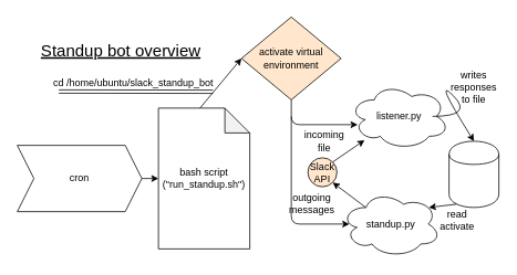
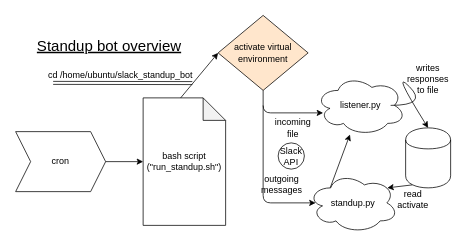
  <mxCell id="0" />
  <mxCell id="1" parent="0" />
  <mxCell id="2" value="activate virtual environment" style="rhombus;whiteSpace=wrap;html=1;fillColor=#ffe6cc;" vertex="1" parent="1"><mxGeometry x="290" width="120" height="100" as="geometry" y="20" /></mxCell>
- <mxCell id="3" value="cron" style="shape=step;perimeter=stepPerimeter;whiteSpace=wrap;html=1;fixedSize=1;" vertex="1" parent="1"><mxGeometry x="20" y="175" width="150" height="80" as="geometry" /></mxCell>
+ <mxCell id="3" value="cron" style="shape=step;perimeter=stepPerimeter;whiteSpace=wrap;html=1;fixedSize=1;" vertex="1" parent="1"><mxGeometry x="20" y="175" width="120" height="80" as="geometry" /></mxCell>
  <mxCell id="4" value="bash script&lt;br&gt;(&quot;run_standup.sh&quot;)" style="shape=note;whiteSpace=wrap;html=1;backgroundOutline=1;darkOpacity=0.05;" vertex="1" parent="1"><mxGeometry x="190" y="130" width="110" height="170" as="geometry" /></mxCell>
  <mxCell id="5" value="" style="endArrow=classic;html=1;entryX=0;entryY=0.5;entryDx=0;entryDy=0;entryPerimeter=0;exitX=1;exitY=0.5;exitDx=0;exitDy=0;" edge="1" parent="1" source="3" target="4"><mxGeometry width="50" height="50" relative="1" as="geometry"><mxPoint x="130" y="225" as="sourcePoint" /><mxPoint x="180" y="175" as="targetPoint" /></mxGeometry></mxCell>
  <mxCell id="6" value="" style="endArrow=classic;html=1;exitX=0.455;exitY=0;exitDx=0;exitDy=0;exitPerimeter=0;" edge="1" parent="1" source="4"><mxGeometry width="50" height="50" relative="1" as="geometry"><mxPoint x="60" y="70" as="sourcePoint" /><mxPoint x="290" y="70" as="targetPoint" /><Array as="points" /></mxGeometry></mxCell>
  <mxCell id="7" value="cd /home/ubuntu/slack_standup_bot" style="text;html=1;strokeColor=none;fillColor=none;align=center;verticalAlign=middle;whiteSpace=wrap;rounded=0;" vertex="1" parent="1"><mxGeometry x="60" y="90" width="200" height="20" as="geometry" /></mxCell>
  <mxCell id="8" value="" style="endArrow=classic;html=1;exitX=0.5;exitY=1;exitDx=0;exitDy=0;" edge="1" parent="1" source="2"><mxGeometry width="50" height="50" relative="1" as="geometry"><mxPoint x="380" y="90" as="sourcePoint" /><mxPoint x="430" y="150" as="targetPoint" /><Array as="points"><mxPoint x="350" y="150" /></Array></mxGeometry></mxCell>
  <mxCell id="9" value="listener.py" style="ellipse;shape=cloud;whiteSpace=wrap;html=1;" vertex="1" parent="1"><mxGeometry x="420" y="100" width="120" height="80" as="geometry" /></mxCell>
  <mxCell id="10" value="" style="shape=cylinder;whiteSpace=wrap;html=1;boundedLbl=1;backgroundOutline=1;" vertex="1" parent="1"><mxGeometry x="540" y="170" width="60" height="80" as="geometry" /></mxCell>
  <mxCell id="11" value="" style="curved=1;endArrow=classic;html=1;entryX=0.5;entryY=0;entryDx=0;entryDy=0;" edge="1" parent="1" target="10"><mxGeometry width="50" height="50" relative="1" as="geometry"><mxPoint x="520" y="140" as="sourcePoint" /><mxPoint x="570" y="90" as="targetPoint" /><Array as="points"><mxPoint x="570" y="140" /><mxPoint x="520" y="90" /></Array></mxGeometry></mxCell>
  <mxCell id="12" value="writes responses to file" style="text;html=1;strokeColor=none;fillColor=none;align=center;verticalAlign=middle;whiteSpace=wrap;rounded=0;" vertex="1" parent="1"><mxGeometry x="550" y="95" width="40" height="20" as="geometry" /></mxCell>
  <mxCell id="13" value="" style="endArrow=classic;html=1;" edge="1" parent="1"><mxGeometry width="50" height="50" relative="1" as="geometry"><mxPoint x="350" y="140" as="sourcePoint" /><mxPoint x="420" y="270" as="targetPoint" /><Array as="points"><mxPoint x="350" y="270" /></Array></mxGeometry></mxCell>
  <mxCell id="14" value="standup.py" style="ellipse;shape=cloud;whiteSpace=wrap;html=1;" vertex="1" parent="1"><mxGeometry x="410" y="230" width="120" height="80" as="geometry" /></mxCell>
- <mxCell id="15" value="Slack API" style="ellipse;whiteSpace=wrap;html=1;aspect=fixed;fillColor=#ffe6cc;" vertex="1" parent="1"><mxGeometry x="370" y="190" width="35" height="35" as="geometry" /></mxCell>
+ <mxCell id="15" value="Slack API" style="ellipse;whiteSpace=wrap;html=1;aspect=fixed;" vertex="1" parent="1"><mxGeometry x="370" y="190" width="35" height="35" as="geometry" /></mxCell>
  <mxCell id="16" value="" style="shape=link;html=1;entryX=0.978;entryY=1.014;entryDx=0;entryDy=0;entryPerimeter=0;" edge="1" parent="1" target="7"><mxGeometry width="100" relative="1" as="geometry"><mxPoint x="70" y="110" as="sourcePoint" /><mxPoint x="170" y="110" as="targetPoint" /></mxGeometry></mxCell>
- <mxCell id="17" value="" style="endArrow=classic;html=1;exitX=1;exitY=0;exitDx=0;exitDy=0;" edge="1" parent="1" source="15" target="9"><mxGeometry width="50" height="50" relative="1" as="geometry"><mxPoint x="420" y="225" as="sourcePoint" /><mxPoint x="470" y="175" as="targetPoint" /></mxGeometry></mxCell>
  <mxCell id="18" value="incoming file&lt;br&gt;" style="text;html=1;strokeColor=none;fillColor=none;align=center;verticalAlign=middle;whiteSpace=wrap;rounded=0;" vertex="1" parent="1"><mxGeometry x="370" y="160" width="40" height="20" as="geometry" /></mxCell>
  <mxCell id="19" value="outgoing&lt;br&gt;messages" style="text;html=1;strokeColor=none;fillColor=none;align=center;verticalAlign=middle;whiteSpace=wrap;rounded=0;" vertex="1" parent="1"><mxGeometry x="355" y="235" width="40" height="20" as="geometry" /></mxCell>
- <mxCell id="20" value="" style="endArrow=classic;html=1;exitX=0.246;exitY=0.247;exitDx=0;exitDy=0;exitPerimeter=0;entryX=1;entryY=1;entryDx=0;entryDy=0;" edge="1" parent="1" source="14" target="15"><mxGeometry width="50" height="50" relative="1" as="geometry"><mxPoint x="380" y="270" as="sourcePoint" /><mxPoint x="430" y="220" as="targetPoint" /></mxGeometry></mxCell>
+ <mxCell id="20" value="" style="endArrow=classic;html=1;exitX=0.246;exitY=0.247;exitDx=0;exitDy=0;exitPerimeter=0;" edge="1" parent="1" source="14" target="9"><mxGeometry width="50" height="50" relative="1" as="geometry"><mxPoint x="380" y="270" as="sourcePoint" /><mxPoint x="430" y="220" as="targetPoint" /></mxGeometry></mxCell>
  <mxCell id="21" value="" style="endArrow=classic;html=1;entryX=0.88;entryY=0.25;entryDx=0;entryDy=0;entryPerimeter=0;exitX=0.15;exitY=0.95;exitDx=0;exitDy=0;exitPerimeter=0;" edge="1" parent="1" source="10" target="14"><mxGeometry width="50" height="50" relative="1" as="geometry"><mxPoint x="520" y="330" as="sourcePoint" /><mxPoint x="570" y="280" as="targetPoint" /></mxGeometry></mxCell>
  <mxCell id="22" value="read activate" style="text;html=1;strokeColor=none;fillColor=none;align=center;verticalAlign=middle;whiteSpace=wrap;rounded=0;" vertex="1" parent="1"><mxGeometry x="530" y="255" width="40" height="20" as="geometry" /></mxCell>
  <mxCell id="23" value="Standup bot overview" style="text;html=1;strokeColor=none;fillColor=none;align=center;verticalAlign=middle;whiteSpace=wrap;rounded=0;fontStyle=4;fontSize=20;" vertex="1" parent="1"><mxGeometry x="20" y="50" width="250" height="20" as="geometry" /></mxCell>
